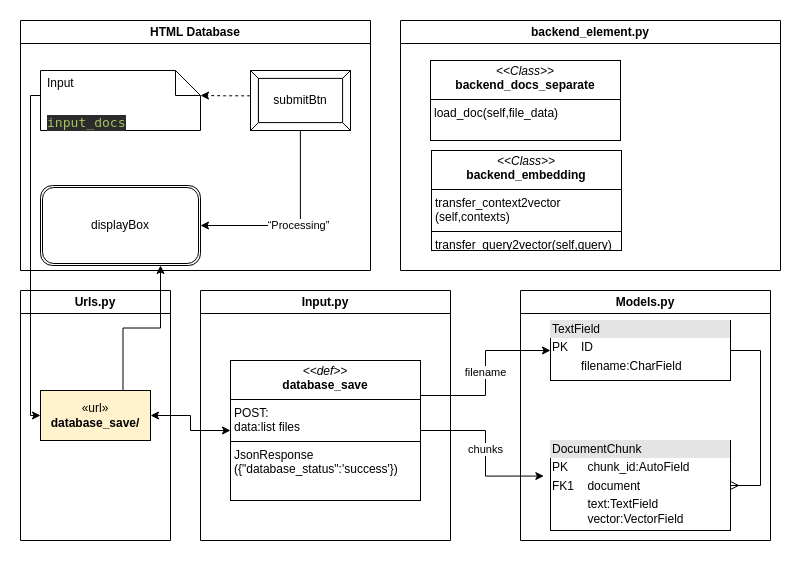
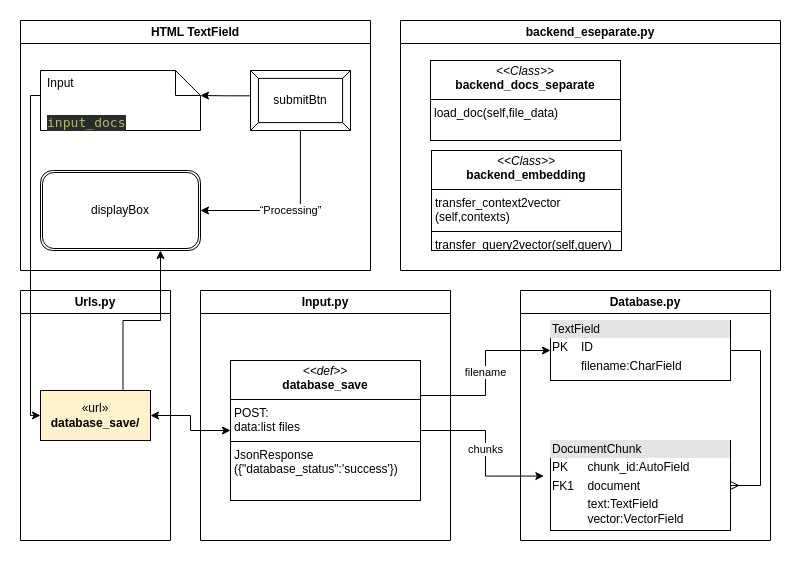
  <mxCell id="0" />
  <mxCell id="1" parent="0" />
- <mxCell id="2" value="Models.py" style="swimlane;whiteSpace=wrap;html=1;" parent="1" vertex="1"><mxGeometry x="520" y="290" width="250" height="250" as="geometry"><mxRectangle x="200" y="200" width="100" height="30" as="alternateBounds" /></mxGeometry></mxCell>
+ <mxCell id="2" value="Database.py" style="swimlane;whiteSpace=wrap;html=1;" parent="1" vertex="1"><mxGeometry x="520" y="290" width="250" height="250" as="geometry"><mxRectangle x="200" y="200" width="100" height="30" as="alternateBounds" /></mxGeometry></mxCell>
  <mxCell id="3" value="" style="group" parent="2" vertex="1" connectable="0"><mxGeometry x="30" y="30" width="220" height="210" as="geometry" /></mxCell>
  <mxCell id="4" value="&lt;div style=&quot;box-sizing:border-box;width:100%;background:#e4e4e4;padding:2px;&quot;&gt;TextField&lt;/div&gt;&lt;table style=&quot;width:100%;font-size:1em;&quot; cellpadding=&quot;2&quot; cellspacing=&quot;0&quot;&gt;&lt;tbody&gt;&lt;tr&gt;&lt;td&gt;PK&lt;/td&gt;&lt;td&gt;ID&lt;/td&gt;&lt;/tr&gt;&lt;tr&gt;&lt;td&gt;&lt;br&gt;&lt;/td&gt;&lt;td&gt;filename:CharField&lt;br&gt;&lt;/td&gt;&lt;/tr&gt;&lt;tr&gt;&lt;td&gt;&lt;br&gt;&lt;/td&gt;&lt;td&gt;&lt;br&gt;&lt;/td&gt;&lt;/tr&gt;&lt;/tbody&gt;&lt;/table&gt;" style="verticalAlign=top;align=left;overflow=fill;html=1;whiteSpace=wrap;movable=1;resizable=1;rotatable=1;deletable=1;editable=1;locked=0;connectable=1;" parent="3" vertex="1"><mxGeometry width="180" height="60" as="geometry" /></mxCell>
  <mxCell id="5" value="&lt;div style=&quot;box-sizing:border-box;width:100%;background:#e4e4e4;padding:2px;&quot;&gt;DocumentChunk&lt;br&gt;&lt;/div&gt;&lt;table style=&quot;width:100%;font-size:1em;&quot; cellpadding=&quot;2&quot; cellspacing=&quot;0&quot;&gt;&lt;tbody&gt;&lt;tr&gt;&lt;td&gt;PK&lt;/td&gt;&lt;td&gt;chunk_id:AutoField&lt;br&gt;&lt;/td&gt;&lt;/tr&gt;&lt;tr&gt;&lt;td&gt;FK1&lt;/td&gt;&lt;td&gt;document&lt;/td&gt;&lt;/tr&gt;&lt;tr&gt;&lt;td&gt;&lt;/td&gt;&lt;td&gt;text:TextField&lt;br&gt;vector:VectorField&lt;br&gt;&lt;/td&gt;&lt;/tr&gt;&lt;/tbody&gt;&lt;/table&gt;" style="verticalAlign=top;align=left;overflow=fill;html=1;whiteSpace=wrap;movable=1;resizable=1;rotatable=1;deletable=1;editable=1;locked=0;connectable=1;" parent="3" vertex="1"><mxGeometry y="120" width="180" height="90" as="geometry" /></mxCell>
  <mxCell id="6" value="" style="edgeStyle=entityRelationEdgeStyle;fontSize=12;html=1;endArrow=ERmany;rounded=0;exitX=1;exitY=0.5;exitDx=0;exitDy=0;entryX=1;entryY=0.5;entryDx=0;entryDy=0;movable=1;resizable=1;rotatable=1;deletable=1;editable=1;locked=0;connectable=1;" parent="3" source="4" target="5" edge="1"><mxGeometry width="100" height="100" relative="1" as="geometry"><mxPoint x="210" y="60" as="sourcePoint" /><mxPoint x="210" y="120" as="targetPoint" /><Array as="points"><mxPoint x="210" y="90" /><mxPoint x="220" y="100" /></Array></mxGeometry></mxCell>
  <mxCell id="7" value="Input.py" style="swimlane;whiteSpace=wrap;html=1;" parent="1" vertex="1"><mxGeometry x="200" y="290" width="250" height="250" as="geometry"><mxRectangle x="200" y="200" width="100" height="30" as="alternateBounds" /></mxGeometry></mxCell>
  <mxCell id="8" value="&lt;p style=&quot;margin:0px;margin-top:4px;text-align:center;&quot;&gt;&lt;i&gt;&amp;lt;&amp;lt;def&amp;gt;&amp;gt;&lt;/i&gt;&lt;br&gt;&lt;b&gt;database_save&lt;/b&gt;&lt;br&gt;&lt;/p&gt;&lt;hr size=&quot;1&quot; style=&quot;border-style:solid;&quot;&gt;&lt;p style=&quot;margin:0px;margin-left:4px;&quot;&gt;POST:&lt;/p&gt;&lt;p style=&quot;margin:0px;margin-left:4px;&quot;&gt;data:list files&lt;/p&gt;&lt;hr size=&quot;1&quot; style=&quot;border-style:solid;&quot;&gt;&lt;p style=&quot;margin:0px;margin-left:4px;&quot;&gt;JsonResponse&lt;/p&gt;&lt;p style=&quot;margin:0px;margin-left:4px;&quot;&gt;({&quot;database_status&quot;:'success'})&lt;br&gt;&lt;/p&gt;" style="verticalAlign=top;align=left;overflow=fill;html=1;whiteSpace=wrap;" parent="7" vertex="1"><mxGeometry x="30" y="70" width="190" height="140" as="geometry" /></mxCell>
  <mxCell id="9" value="filename" style="edgeStyle=orthogonalEdgeStyle;rounded=0;orthogonalLoop=1;jettySize=auto;html=1;exitX=1;exitY=0.25;exitDx=0;exitDy=0;entryX=0;entryY=0.5;entryDx=0;entryDy=0;" parent="1" source="8" target="4" edge="1"><mxGeometry relative="1" as="geometry" /></mxCell>
  <mxCell id="10" value="chunks" style="edgeStyle=orthogonalEdgeStyle;rounded=0;orthogonalLoop=1;jettySize=auto;html=1;exitX=1;exitY=0.5;exitDx=0;exitDy=0;entryX=-0.037;entryY=0.395;entryDx=0;entryDy=0;entryPerimeter=0;" parent="1" source="8" target="5" edge="1"><mxGeometry relative="1" as="geometry"><mxPoint x="520" y="610" as="targetPoint" /></mxGeometry></mxCell>
  <mxCell id="11" value="Urls.py" style="swimlane;whiteSpace=wrap;html=1;" parent="1" vertex="1"><mxGeometry x="20" y="290" width="150" height="250" as="geometry"><mxRectangle x="200" y="200" width="100" height="30" as="alternateBounds" /></mxGeometry></mxCell>
  <mxCell id="12" value="«url»&lt;br&gt;&lt;b&gt;database_save/&lt;/b&gt;" style="html=1;whiteSpace=wrap;fillColor=#fff2cc;" parent="11" vertex="1"><mxGeometry x="20" y="100" width="110" height="50" as="geometry" /></mxCell>
- <mxCell id="13" value="HTML Database" style="swimlane;whiteSpace=wrap;html=1;" parent="1" vertex="1"><mxGeometry x="20" y="20" width="350" height="250" as="geometry"><mxRectangle x="200" y="200" width="100" height="30" as="alternateBounds" /></mxGeometry></mxCell>
+ <mxCell id="13" value="HTML TextField" style="swimlane;whiteSpace=wrap;html=1;" parent="1" vertex="1"><mxGeometry x="20" y="20" width="350" height="250" as="geometry"><mxRectangle x="200" y="200" width="100" height="30" as="alternateBounds" /></mxGeometry></mxCell>
  <mxCell id="14" value="submitBtn" style="labelPosition=center;verticalLabelPosition=middle;align=center;html=1;shape=mxgraph.basic.button;dx=7.9;whiteSpace=wrap;" parent="13" vertex="1"><mxGeometry x="230" y="50" width="100" height="60" as="geometry" /></mxCell>
- <mxCell id="15" value="" style="edgeStyle=orthogonalEdgeStyle;rounded=0;orthogonalLoop=1;jettySize=auto;html=1;entryX=0;entryY=0;entryDx=160;entryDy=25;entryPerimeter=0;exitX=-0.003;exitY=0.422;exitDx=0;exitDy=0;exitPerimeter=0;dashed=1;" parent="13" source="14" target="16" edge="1"><mxGeometry relative="1" as="geometry"><mxPoint x="280" y="75" as="sourcePoint" /><mxPoint x="200" y="70" as="targetPoint" /></mxGeometry></mxCell>
+ <mxCell id="15" value="" style="edgeStyle=orthogonalEdgeStyle;rounded=0;orthogonalLoop=1;jettySize=auto;html=1;entryX=0;entryY=0;entryDx=160;entryDy=25;entryPerimeter=0;exitX=-0.003;exitY=0.422;exitDx=0;exitDy=0;exitPerimeter=0;" parent="13" source="14" target="16" edge="1"><mxGeometry relative="1" as="geometry"><mxPoint x="280" y="75" as="sourcePoint" /><mxPoint x="200" y="70" as="targetPoint" /></mxGeometry></mxCell>
  <mxCell id="16" value="&lt;div style=&quot;background-color:#2b2b2b;color:#a9b7c6;font-family:'JetBrains Mono',monospace;font-size:9.8pt;&quot;&gt;&lt;pre&gt;&lt;span style=&quot;color:#a5c261;&quot;&gt;input_docs&lt;/span&gt;&lt;/pre&gt;&lt;/div&gt;" style="shape=note2;boundedLbl=1;whiteSpace=wrap;html=1;size=25;verticalAlign=top;align=left;spacingLeft=5;" parent="13" vertex="1"><mxGeometry x="20" y="50" width="160" height="60" as="geometry" /></mxCell>
  <mxCell id="17" value="Input" style="resizeWidth=1;part=1;strokeColor=none;fillColor=none;align=left;spacingLeft=5;html=1;whiteSpace=wrap;" parent="16" vertex="1"><mxGeometry width="160" height="25" relative="1" as="geometry" /></mxCell>
- <mxCell id="18" value="displayBox" style="shape=ext;double=1;rounded=1;whiteSpace=wrap;html=1;" parent="13" vertex="1"><mxGeometry x="20" y="165" width="160" height="80" as="geometry" /></mxCell>
+ <mxCell id="18" value="displayBox" style="shape=ext;double=1;rounded=1;whiteSpace=wrap;html=1;" parent="13" vertex="1"><mxGeometry x="20" y="150" width="160" height="80" as="geometry" /></mxCell>
  <mxCell id="19" value="“Processing”" style="edgeStyle=orthogonalEdgeStyle;orthogonalLoop=1;jettySize=auto;html=1;rounded=0;exitX=0.499;exitY=0.999;exitDx=0;exitDy=0;exitPerimeter=0;entryX=1;entryY=0.5;entryDx=0;entryDy=0;" parent="13" source="14" target="18" edge="1"><mxGeometry width="80" relative="1" as="geometry"><mxPoint x="150" y="240" as="sourcePoint" /><mxPoint x="230" y="240" as="targetPoint" /></mxGeometry></mxCell>
  <mxCell id="20" style="edgeStyle=orthogonalEdgeStyle;rounded=0;orthogonalLoop=1;jettySize=auto;html=1;exitX=0;exitY=1;exitDx=0;exitDy=0;entryX=0;entryY=0.5;entryDx=0;entryDy=0;" parent="1" source="17" target="12" edge="1"><mxGeometry relative="1" as="geometry"><Array as="points"><mxPoint x="30" y="95" /><mxPoint x="30" y="415" /></Array></mxGeometry></mxCell>
  <mxCell id="21" style="edgeStyle=orthogonalEdgeStyle;rounded=0;orthogonalLoop=1;jettySize=auto;html=1;exitX=1;exitY=0.5;exitDx=0;exitDy=0;endArrow=classic;endFill=1;strokeColor=default;startArrow=classic;startFill=1;" parent="1" source="12" target="8" edge="1"><mxGeometry relative="1" as="geometry" /></mxCell>
  <mxCell id="22" style="edgeStyle=orthogonalEdgeStyle;rounded=0;orthogonalLoop=1;jettySize=auto;html=1;exitX=0.75;exitY=0;exitDx=0;exitDy=0;entryX=0.75;entryY=1;entryDx=0;entryDy=0;" parent="1" source="12" target="18" edge="1"><mxGeometry relative="1" as="geometry" /></mxCell>
- <mxCell id="23" value="backend_e&lt;span style=&quot;background-color: initial;&quot;&gt;lement.py&lt;/span&gt;" style="swimlane;whiteSpace=wrap;html=1;" parent="1" vertex="1"><mxGeometry x="400" y="20" width="380" height="250" as="geometry"><mxRectangle x="200" y="200" width="100" height="30" as="alternateBounds" /></mxGeometry></mxCell>
+ <mxCell id="23" value="backend_e&lt;span style=&quot;background-color: initial;&quot;&gt;separate.py&lt;/span&gt;" style="swimlane;whiteSpace=wrap;html=1;" parent="1" vertex="1"><mxGeometry x="400" y="20" width="380" height="250" as="geometry"><mxRectangle x="200" y="200" width="100" height="30" as="alternateBounds" /></mxGeometry></mxCell>
  <mxCell id="24" value="&lt;p style=&quot;margin:0px;margin-top:4px;text-align:center;&quot;&gt;&lt;i&gt;&amp;lt;&amp;lt;Class&amp;gt;&amp;gt;&lt;/i&gt;&lt;br&gt;&lt;b&gt;backend_docs_separate&lt;/b&gt;&lt;br&gt;&lt;/p&gt;&lt;hr size=&quot;1&quot; style=&quot;border-style:solid;&quot;&gt;&lt;p style=&quot;margin:0px;margin-left:4px;&quot;&gt;load_doc(self,file_data)&lt;/p&gt;&lt;p style=&quot;margin:0px;margin-left:4px;&quot;&gt;&lt;br&gt;&lt;/p&gt;" style="verticalAlign=top;align=left;overflow=fill;html=1;whiteSpace=wrap;" parent="23" vertex="1"><mxGeometry x="30" y="40" width="190" height="80" as="geometry" /></mxCell>
  <mxCell id="25" value="&lt;p style=&quot;margin:0px;margin-top:4px;text-align:center;&quot;&gt;&lt;i&gt;&amp;lt;&amp;lt;&lt;/i&gt;&lt;i&gt;Class&lt;/i&gt;&lt;i&gt;&amp;gt;&amp;gt;&lt;/i&gt;&lt;br&gt;&lt;b&gt;backend_embedding&lt;/b&gt;&lt;br&gt;&lt;/p&gt;&lt;hr size=&quot;1&quot; style=&quot;border-style:solid;&quot;&gt;&lt;p style=&quot;margin:0px;margin-left:4px;&quot;&gt;transfer_context2vector&lt;/p&gt;&lt;p style=&quot;margin:0px;margin-left:4px;&quot;&gt;(self,contexts)&lt;br&gt;&lt;/p&gt;&lt;hr size=&quot;1&quot; style=&quot;border-style:solid;&quot;&gt;&lt;p style=&quot;margin:0px;margin-left:4px;&quot;&gt;transfer_query2vector(self,query)&lt;br&gt;&lt;/p&gt;" style="verticalAlign=top;align=left;overflow=fill;html=1;whiteSpace=wrap;" parent="23" vertex="1"><mxGeometry x="31" y="130" width="190" height="100" as="geometry" /></mxCell>
